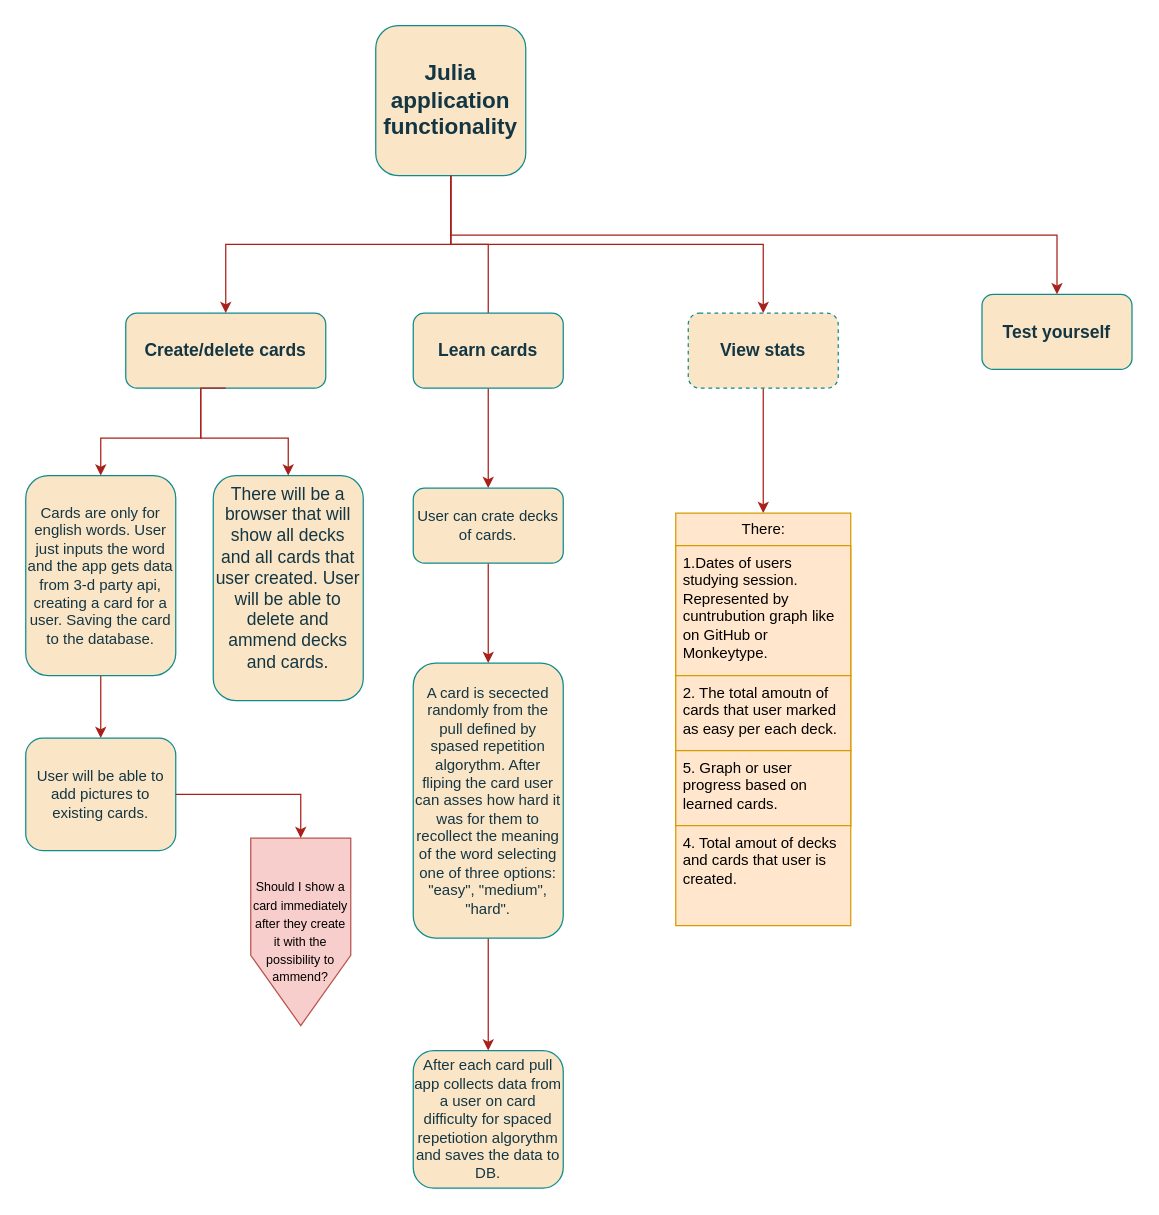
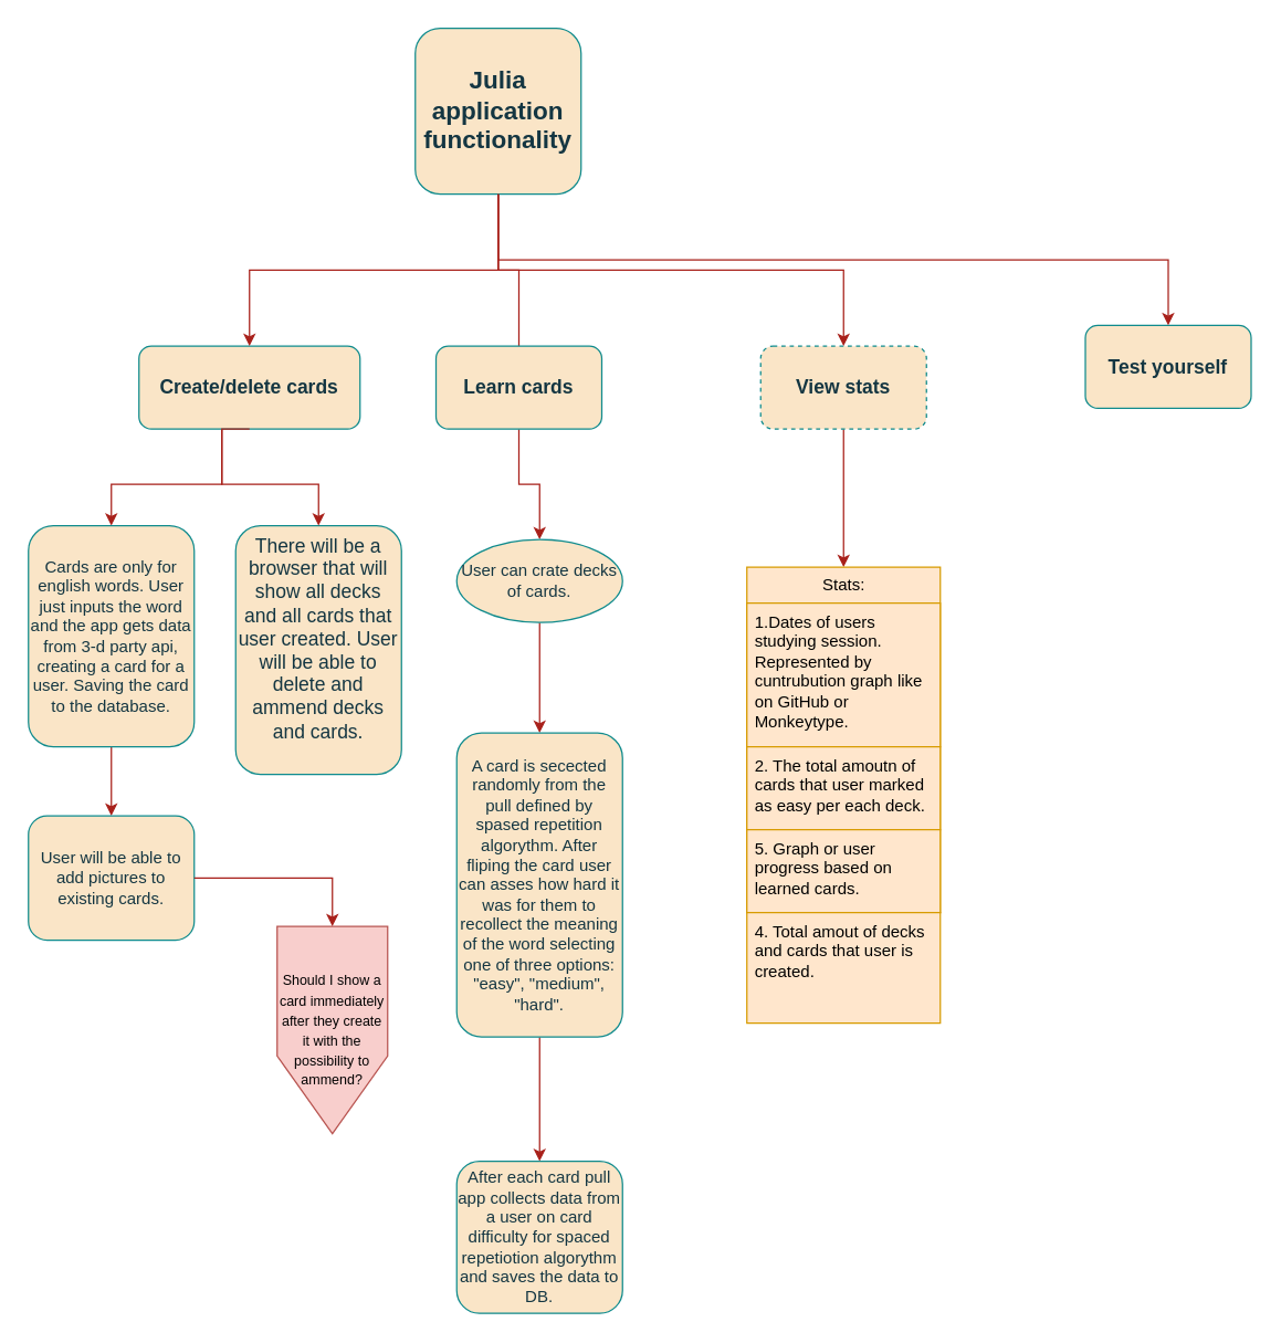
  <mxCell id="0" />
  <mxCell id="1" parent="0" />
  <mxCell id="2" value="" style="edgeStyle=orthogonalEdgeStyle;rounded=0;orthogonalLoop=1;jettySize=auto;html=1;labelBackgroundColor=none;strokeColor=#A8201A;fontColor=default;endArrow=none;" edge="1" parent="1" source="3" target="7"><mxGeometry relative="1" as="geometry" /></mxCell>
  <mxCell id="3" value="&lt;font style=&quot;font-size: 18px;&quot;&gt;&lt;b&gt;Julia application functionality&lt;/b&gt;&lt;/font&gt;" style="whiteSpace=wrap;html=1;aspect=fixed;labelBackgroundColor=none;fillColor=#FAE5C7;strokeColor=#0F8B8D;fontColor=#143642;rounded=1;" vertex="1" parent="1"><mxGeometry x="300" y="20" width="120" height="120" as="geometry" /></mxCell>
  <mxCell id="4" value="" style="edgeStyle=orthogonalEdgeStyle;rounded=0;orthogonalLoop=1;jettySize=auto;html=1;labelBackgroundColor=none;strokeColor=#A8201A;fontColor=default;entryX=0.5;entryY=0;entryDx=0;entryDy=0;" edge="1" parent="1" source="5" target="15"><mxGeometry relative="1" as="geometry"><Array as="points"><mxPoint x="160" y="350" /><mxPoint x="80" y="350" /></Array></mxGeometry></mxCell>
  <mxCell id="5" value="&lt;font style=&quot;font-size: 14px;&quot;&gt;&lt;b&gt;Create/delete cards&lt;/b&gt;&lt;/font&gt;" style="rounded=1;whiteSpace=wrap;html=1;labelBackgroundColor=none;fillColor=#FAE5C7;strokeColor=#0F8B8D;fontColor=#143642;" vertex="1" parent="1"><mxGeometry x="100" y="250" width="160" height="60" as="geometry" /></mxCell>
  <mxCell id="6" value="" style="edgeStyle=orthogonalEdgeStyle;rounded=0;orthogonalLoop=1;jettySize=auto;html=1;labelBackgroundColor=none;strokeColor=#A8201A;fontColor=default;" edge="1" parent="1" source="7" target="17"><mxGeometry relative="1" as="geometry" /></mxCell>
- <mxCell id="7" value="&lt;font style=&quot;font-size: 14px;&quot;&gt;&lt;b&gt;Learn cards&lt;/b&gt;&lt;/font&gt;" style="rounded=1;whiteSpace=wrap;html=1;labelBackgroundColor=none;fillColor=#FAE5C7;strokeColor=#0F8B8D;fontColor=#143642;" vertex="1" parent="1"><mxGeometry x="330" y="250" width="120" height="60" as="geometry" /></mxCell>
+ <mxCell id="7" value="&lt;font style=&quot;font-size: 14px;&quot;&gt;&lt;b&gt;Learn cards&lt;/b&gt;&lt;/font&gt;" style="rounded=1;whiteSpace=wrap;html=1;labelBackgroundColor=none;fillColor=#FAE5C7;strokeColor=#0F8B8D;fontColor=#143642;" vertex="1" parent="1"><mxGeometry x="315" y="250" width="120" height="60" as="geometry" /></mxCell>
  <mxCell id="8" value="" style="edgeStyle=orthogonalEdgeStyle;rounded=0;orthogonalLoop=1;jettySize=auto;html=1;labelBackgroundColor=none;strokeColor=#A8201A;fontColor=default;entryX=0.5;entryY=0;entryDx=0;entryDy=0;" edge="1" parent="1" source="9" target="21"><mxGeometry relative="1" as="geometry"><mxPoint x="570" y="390" as="targetPoint" /></mxGeometry></mxCell>
  <mxCell id="9" value="&lt;font style=&quot;font-size: 14px;&quot;&gt;&lt;b&gt;View stats&lt;/b&gt;&lt;/font&gt;" style="rounded=1;whiteSpace=wrap;html=1;labelBackgroundColor=none;fillColor=#FAE5C7;strokeColor=#0F8B8D;fontColor=#143642;dashed=1;" vertex="1" parent="1"><mxGeometry x="550" y="250" width="120" height="60" as="geometry" /></mxCell>
  <mxCell id="10" value="&lt;font style=&quot;font-size: 14px;&quot;&gt;&lt;b&gt;Test yourself&lt;/b&gt;&lt;/font&gt;" style="rounded=1;whiteSpace=wrap;html=1;labelBackgroundColor=none;fillColor=#FAE5C7;strokeColor=#0F8B8D;fontColor=#143642;" vertex="1" parent="1"><mxGeometry x="785" y="235" width="120" height="60" as="geometry" /></mxCell>
  <mxCell id="11" value="" style="edgeStyle=orthogonalEdgeStyle;rounded=0;orthogonalLoop=1;jettySize=auto;html=1;exitX=0.5;exitY=1;exitDx=0;exitDy=0;labelBackgroundColor=none;strokeColor=#A8201A;fontColor=default;" edge="1" parent="1" source="3" target="9"><mxGeometry relative="1" as="geometry"><mxPoint x="350" y="210" as="sourcePoint" /><mxPoint x="270" y="260" as="targetPoint" /></mxGeometry></mxCell>
  <mxCell id="12" value="" style="edgeStyle=orthogonalEdgeStyle;rounded=0;orthogonalLoop=1;jettySize=auto;html=1;entryX=0.5;entryY=0;entryDx=0;entryDy=0;exitX=0.5;exitY=1;exitDx=0;exitDy=0;labelBackgroundColor=none;strokeColor=#A8201A;fontColor=default;" edge="1" parent="1" source="3" target="5"><mxGeometry relative="1" as="geometry"><mxPoint x="370" y="130" as="sourcePoint" /><mxPoint x="270" y="260" as="targetPoint" /></mxGeometry></mxCell>
  <mxCell id="13" value="" style="edgeStyle=orthogonalEdgeStyle;rounded=0;orthogonalLoop=1;jettySize=auto;html=1;exitX=0.5;exitY=1;exitDx=0;exitDy=0;entryX=0.5;entryY=0;entryDx=0;entryDy=0;labelBackgroundColor=none;strokeColor=#A8201A;fontColor=default;" edge="1" parent="1" source="3" target="10"><mxGeometry relative="1" as="geometry"><mxPoint x="380" y="140" as="sourcePoint" /><mxPoint x="280" y="270" as="targetPoint" /></mxGeometry></mxCell>
  <mxCell id="14" value="" style="edgeStyle=orthogonalEdgeStyle;rounded=0;orthogonalLoop=1;jettySize=auto;html=1;strokeColor=#A8201A;fontColor=#143642;fillColor=#FAE5C7;" edge="1" parent="1" source="15" target="28"><mxGeometry relative="1" as="geometry" /></mxCell>
  <mxCell id="15" value="Cards are only for english words. User just inputs the word and the app gets data from 3-d party api, creating a card for a user. Saving the card to the database." style="rounded=1;whiteSpace=wrap;html=1;labelBackgroundColor=none;fillColor=#FAE5C7;strokeColor=#0F8B8D;fontColor=#143642;" vertex="1" parent="1"><mxGeometry x="20" y="380" width="120" height="160" as="geometry" /></mxCell>
  <mxCell id="16" value="" style="edgeStyle=orthogonalEdgeStyle;rounded=0;orthogonalLoop=1;jettySize=auto;html=1;labelBackgroundColor=none;strokeColor=#A8201A;fontColor=default;" edge="1" parent="1" source="17" target="19"><mxGeometry relative="1" as="geometry" /></mxCell>
- <mxCell id="17" value="&lt;font style=&quot;font-size: 12px;&quot;&gt;User can crate decks of cards.&lt;/font&gt;" style="rounded=1;whiteSpace=wrap;html=1;labelBackgroundColor=none;fillColor=#FAE5C7;strokeColor=#0F8B8D;fontColor=#143642;" vertex="1" parent="1"><mxGeometry x="330" y="390" width="120" height="60" as="geometry" /></mxCell>
+ <mxCell id="17" value="&lt;font style=&quot;font-size: 12px;&quot;&gt;User can crate decks of cards.&lt;/font&gt;" style="ellipse;whiteSpace=wrap;html=1;labelBackgroundColor=none;fillColor=#FAE5C7;strokeColor=#0F8B8D;fontColor=#143642;" vertex="1" parent="1"><mxGeometry x="330" y="390" width="120" height="60" as="geometry" /></mxCell>
  <mxCell id="18" value="" style="edgeStyle=orthogonalEdgeStyle;rounded=0;orthogonalLoop=1;jettySize=auto;html=1;strokeColor=#A8201A;fontColor=#143642;fillColor=#FAE5C7;" edge="1" parent="1" source="19" target="20"><mxGeometry relative="1" as="geometry" /></mxCell>
  <mxCell id="19" value="&lt;div&gt;A card is secected randomly from the pull defined by spased repetition algorythm&lt;span style=&quot;background-color: transparent; color: light-dark(rgb(20, 54, 66), rgb(173, 202, 213));&quot;&gt;. After fliping the card user can asses how hard it was for them to recollect the meaning of the word selecting one of three options:&lt;/span&gt;&lt;/div&gt;&lt;div&gt;&quot;easy&quot;, &quot;medium&quot;, &quot;hard&quot;.&lt;/div&gt;" style="rounded=1;whiteSpace=wrap;html=1;labelBackgroundColor=none;fillColor=#FAE5C7;strokeColor=#0F8B8D;fontColor=#143642;" vertex="1" parent="1"><mxGeometry x="330" y="530" width="120" height="220" as="geometry" /></mxCell>
  <mxCell id="20" value="After each card pull app collects data from a user on card difficulty for spaced repetiotion algorythm and saves the data to DB." style="whiteSpace=wrap;html=1;fillColor=#FAE5C7;strokeColor=#0F8B8D;fontColor=#143642;rounded=1;labelBackgroundColor=none;" vertex="1" parent="1"><mxGeometry x="330" y="840" width="120" height="110" as="geometry" /></mxCell>
- <mxCell id="21" value="&lt;span style=&quot;text-wrap-mode: wrap;&quot;&gt;There:&lt;/span&gt;" style="swimlane;fontStyle=0;childLayout=stackLayout;horizontal=1;startSize=26;fillColor=#ffe6cc;horizontalStack=0;resizeParent=1;resizeParentMax=0;resizeLast=0;collapsible=1;marginBottom=0;html=1;strokeColor=#d79b00;" vertex="1" parent="1"><mxGeometry x="540" y="410" width="140" height="250" as="geometry" /></mxCell>
+ <mxCell id="21" value="&lt;span style=&quot;text-wrap-mode: wrap;&quot;&gt;Stats:&lt;/span&gt;" style="swimlane;fontStyle=0;childLayout=stackLayout;horizontal=1;startSize=26;fillColor=#ffe6cc;horizontalStack=0;resizeParent=1;resizeParentMax=0;resizeLast=0;collapsible=1;marginBottom=0;html=1;strokeColor=#d79b00;" vertex="1" parent="1"><mxGeometry x="540" y="410" width="140" height="250" as="geometry" /></mxCell>
  <mxCell id="22" value="&lt;span style=&quot;text-align: center;&quot;&gt;1.Dates of users studying session. Represented by cuntrubution graph like on GitHub or Monkeytype.&lt;/span&gt;" style="text;strokeColor=#d79b00;fillColor=#ffe6cc;align=left;verticalAlign=top;spacingLeft=4;spacingRight=4;overflow=hidden;rotatable=0;points=[[0,0.5],[1,0.5]];portConstraint=eastwest;whiteSpace=wrap;html=1;" vertex="1" parent="21"><mxGeometry y="26" width="140" height="104" as="geometry" /></mxCell>
  <mxCell id="23" value="&lt;span style=&quot;text-align: center;&quot;&gt;2. The total amoutn of cards that user marked as easy per each deck.&lt;/span&gt;" style="text;strokeColor=#d79b00;fillColor=#ffe6cc;align=left;verticalAlign=top;spacingLeft=4;spacingRight=4;overflow=hidden;rotatable=0;points=[[0,0.5],[1,0.5]];portConstraint=eastwest;whiteSpace=wrap;html=1;" vertex="1" parent="21"><mxGeometry y="130" width="140" height="60" as="geometry" /></mxCell>
  <mxCell id="24" value="5. Graph or user progress based on learned cards." style="text;strokeColor=#d79b00;fillColor=#ffe6cc;align=left;verticalAlign=top;spacingLeft=4;spacingRight=4;overflow=hidden;rotatable=0;points=[[0,0.5],[1,0.5]];portConstraint=eastwest;whiteSpace=wrap;html=1;" vertex="1" parent="21"><mxGeometry y="190" width="140" height="60" as="geometry" /></mxCell>
  <mxCell id="25" value="4. Total amout of decks and cards that user is created." style="text;strokeColor=#d79b00;fillColor=#ffe6cc;align=left;verticalAlign=top;spacingLeft=4;spacingRight=4;overflow=hidden;rotatable=0;points=[[0,0.5],[1,0.5]];portConstraint=eastwest;whiteSpace=wrap;html=1;" vertex="1" parent="1"><mxGeometry x="540" y="660" width="140" height="80" as="geometry" /></mxCell>
  <mxCell id="26" value="&lt;span style=&quot;font-size: 14px;&quot;&gt;There will be a browser that will show all decks and all cards that user created. User will be able to delete and ammend decks and cards.&lt;/span&gt;&lt;br&gt;&lt;div&gt;&lt;span style=&quot;font-size: 14px;&quot;&gt;&lt;br&gt;&lt;/span&gt;&lt;/div&gt;" style="rounded=1;whiteSpace=wrap;html=1;labelBackgroundColor=none;fillColor=#FAE5C7;strokeColor=#0F8B8D;fontColor=#143642;" vertex="1" parent="1"><mxGeometry x="170" y="380" width="120" height="180" as="geometry" /></mxCell>
  <mxCell id="27" value="" style="edgeStyle=orthogonalEdgeStyle;rounded=0;orthogonalLoop=1;jettySize=auto;html=1;labelBackgroundColor=none;strokeColor=#A8201A;fontColor=default;exitX=0.5;exitY=1;exitDx=0;exitDy=0;entryX=0.5;entryY=0;entryDx=0;entryDy=0;" edge="1" parent="1" source="5" target="26"><mxGeometry relative="1" as="geometry"><mxPoint x="170" y="320" as="sourcePoint" /><mxPoint x="60" y="390" as="targetPoint" /><Array as="points"><mxPoint x="160" y="350" /><mxPoint x="230" y="350" /></Array></mxGeometry></mxCell>
  <mxCell id="28" value="User will be able to add pictures to existing cards." style="rounded=1;whiteSpace=wrap;html=1;labelBackgroundColor=none;fillColor=#FAE5C7;strokeColor=#0F8B8D;fontColor=#143642;" vertex="1" parent="1"><mxGeometry x="20" y="590" width="120" height="90" as="geometry" /></mxCell>
  <mxCell id="29" value="&lt;font style=&quot;font-size: 10px;&quot;&gt;Should I show a card immediately after they create it with the possibility to ammend?&lt;/font&gt;" style="shape=offPageConnector;whiteSpace=wrap;html=1;strokeColor=#b85450;fillColor=#f8cecc;" vertex="1" parent="1"><mxGeometry x="200" y="670" width="80" height="150" as="geometry" /></mxCell>
  <mxCell id="30" value="" style="endArrow=classic;html=1;rounded=0;strokeColor=#A8201A;fontColor=#143642;fillColor=#FAE5C7;exitX=1;exitY=0.5;exitDx=0;exitDy=0;entryX=0.5;entryY=0;entryDx=0;entryDy=0;" edge="1" parent="1" source="28" target="29"><mxGeometry width="50" height="50" relative="1" as="geometry"><mxPoint x="250" y="690" as="sourcePoint" /><mxPoint x="300" y="640" as="targetPoint" /><Array as="points"><mxPoint x="240" y="635" /></Array></mxGeometry></mxCell>
